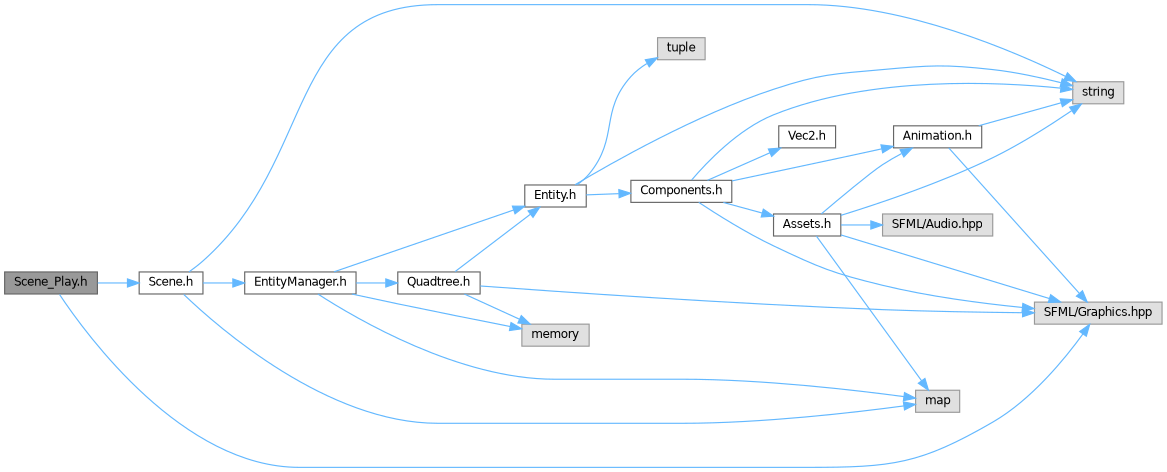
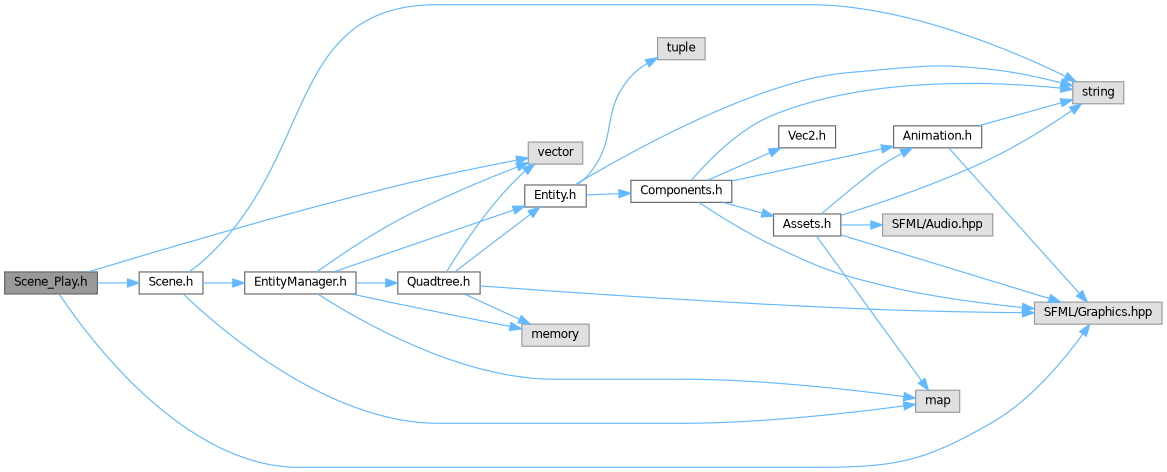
  digraph {
    rankdir=LR
    node [color=grey40 fillcolor=white fontname=Helvetica fontsize=10 shape=box style=filled]
    edge [color=steelblue1 fontname=Helvetica fontsize=10 labelfontname=Helvetica labelfontsize=10 style=solid]
    n1 [color=gray40 fillcolor=grey60 fontcolor=black height=0.2 label="Scene_Play.h" width=0.4]
    n2 [height=0.2 label="Scene.h" width=0.4]
+   n3 [color=grey60 fillcolor="#E0E0E0" height=0.2 label=vector width=0.4]
    n4 [color=grey60 fillcolor="#E0E0E0" height=0.2 label="SFML/Graphics.hpp" width=0.4]
    n5 [color=grey60 fillcolor="#E0E0E0" height=0.2 label=map width=0.4]
    n6 [color=grey60 fillcolor="#E0E0E0" height=0.2 label=string width=0.4]
    n7 [height=0.2 label="EntityManager.h" width=0.4]
    n8 [color=grey60 fillcolor="#E0E0E0" height=0.2 label=memory width=0.4]
    n9 [height=0.2 label="Entity.h" width=0.4]
    n10 [height=0.2 label="Quadtree.h" width=0.4]
    n11 [height=0.2 label="Components.h" width=0.4]
    n12 [color=grey60 fillcolor="#E0E0E0" height=0.2 label=tuple width=0.4]
    n13 [height=0.2 label="Animation.h" width=0.4]
    n14 [height=0.2 label="Vec2.h" width=0.4]
    n15 [height=0.2 label="Assets.h" width=0.4]
    n16 [color=grey60 fillcolor="#E0E0E0" height=0.2 label="SFML/Audio.hpp" width=0.4]
    n1 -> n2
+   n1 -> n3
    n1 -> n4
    n2 -> n5
    n2 -> n6
    n2 -> n7
+   n7 -> n3
    n7 -> n5
    n7 -> n8
    n7 -> n9
    n7 -> n10
    n9 -> n6
    n9 -> n11
    n9 -> n12
+   n10 -> n3
    n10 -> n4
    n10 -> n8
    n10 -> n9
    n11 -> n4
    n11 -> n6
    n11 -> n13
    n11 -> n14
    n11 -> n15
    n13 -> n4
    n13 -> n6
    n15 -> n4
    n15 -> n5
    n15 -> n6
    n15 -> n13
    n15 -> n16
  }
